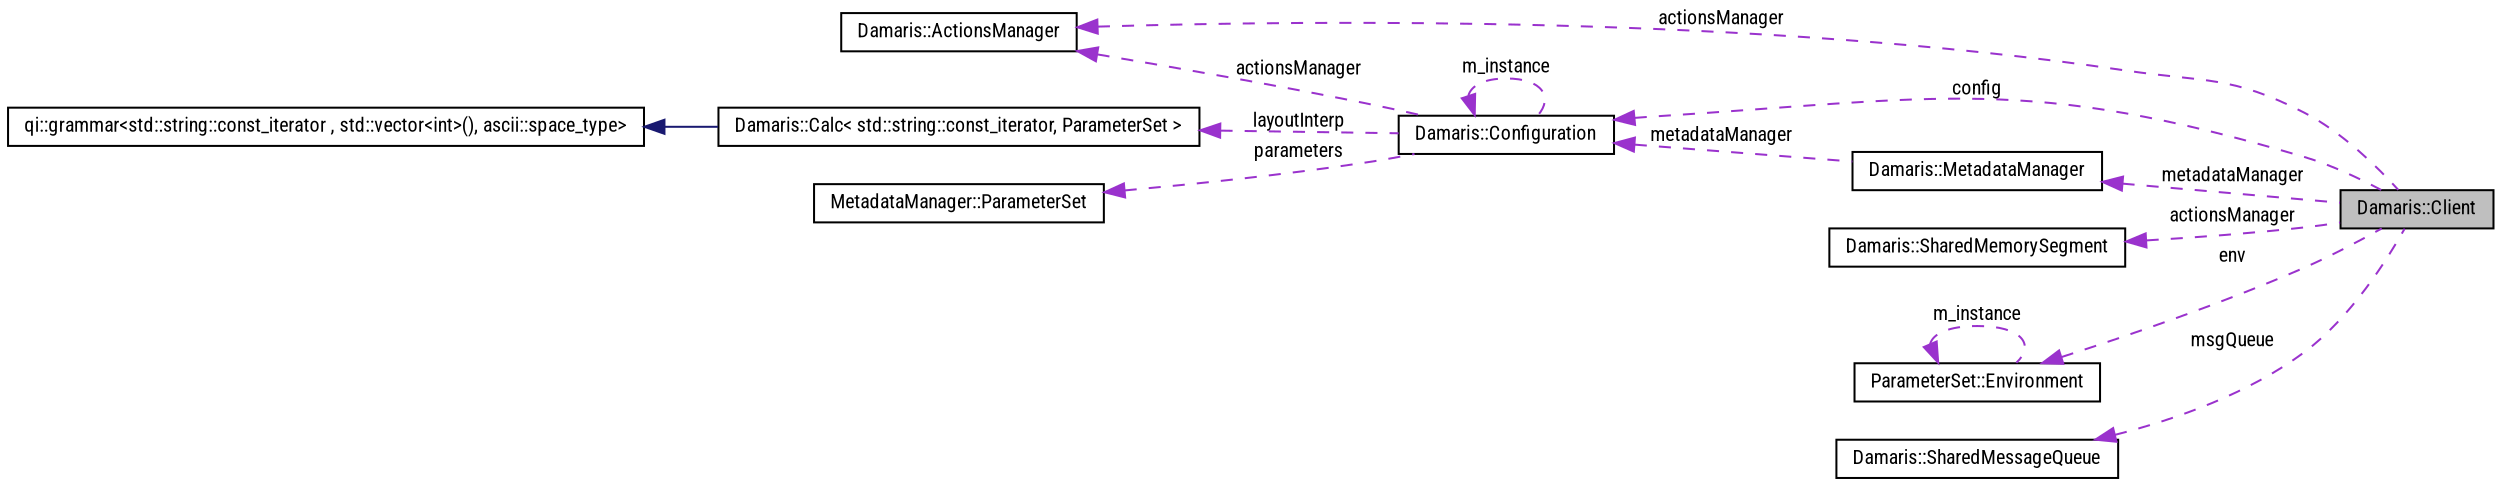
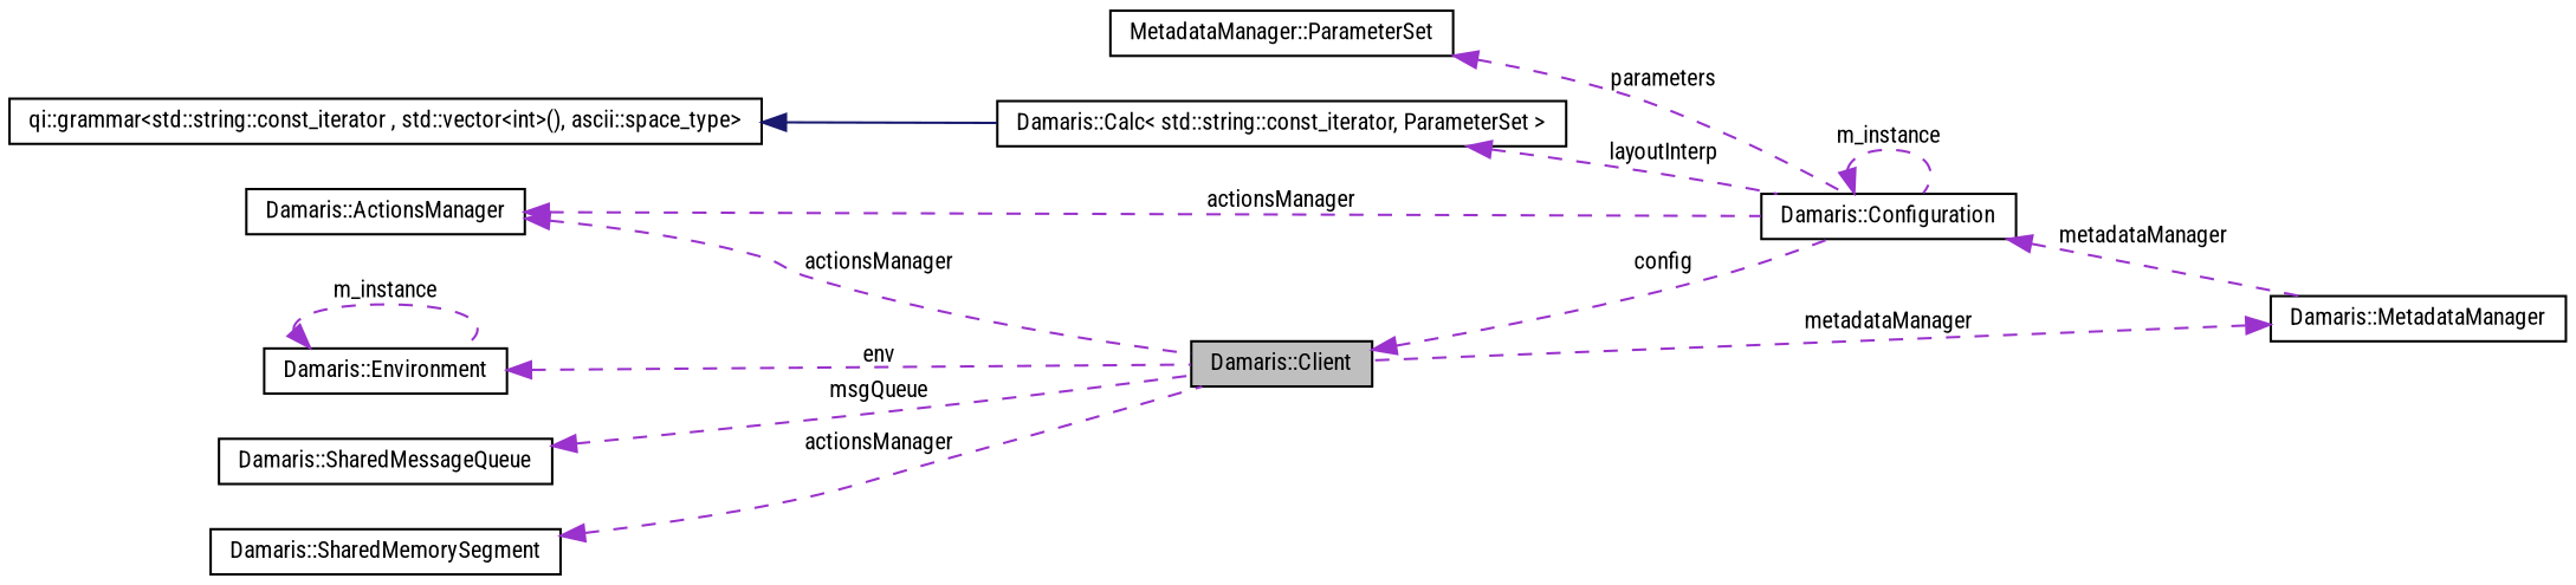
  digraph {
    fontname="Roboto Condensed"
    rankdir=LR
    node [color=black fillcolor=white fontname="Roboto Condensed" fontsize=10 shape=record style=filled]
    edge [color=darkorchid3 dir=back fontname="Roboto Condensed" fontsize=10 labelfontname=FreeSans labelfontsize=10 style=dashed]
    n1 [fillcolor=grey75 fontcolor=black height=0.2 label="Damaris::Client" width=0.4]
    n2 [height=0.2 label="Damaris::ActionsManager" width=0.4]
    n3 [height=0.2 label="Damaris::Configuration" width=0.4]
    n4 [height=0.2 label="Damaris::MetadataManager" width=0.4]
    n5 [height=0.2 label="Damaris::Calc\< std::string::const_iterator, ParameterSet \>" width=0.4]
    n6 [height=0.2 label="qi::grammar\<std::string::const_iterator , std::vector\<int\>(), ascii::space_type\>" width=0.4]
    n7 [height=0.2 label="MetadataManager::ParameterSet" width=0.4]
    n8 [height=0.2 label="Damaris::SharedMemorySegment" width=0.4]
-   n9 [height=0.2 label="ParameterSet::Environment" width=0.4]
+   n9 [height=0.2 label="Damaris::Environment" width=0.4]
    n10 [height=0.2 label="Damaris::SharedMessageQueue" width=0.4]
    n2 -> n1 [label=actionsManager]
    n2 -> n3 [label=actionsManager]
-   n3 -> n1 [label=config]
+   n1 -> n3 [label=config]
    n3 -> n3 [label=m_instance]
    n3 -> n4 [label=metadataManager]
    n4 -> n1 [label=metadataManager]
    n5 -> n3 [label=layoutInterp]
    n6 -> n5 [color=midnightblue style=solid]
    n7 -> n3 [label=parameters]
    n8 -> n1 [label=actionsManager]
    n9 -> n1 [label=env]
    n9 -> n9 [label=m_instance]
    n10 -> n1 [label=msgQueue]
  }
